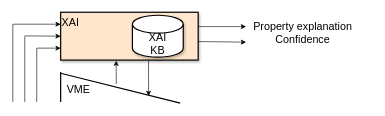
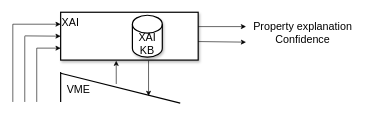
  <mxCell id="0" />
  <mxCell id="1" parent="0" />
- <mxCell id="2" value="XAI" style="rounded=0;whiteSpace=wrap;html=1;verticalAlign=top;align=left;shadow=1;fontSize=18;strokeWidth=2;fillColor=#ffe6cc;" vertex="1" parent="1"><mxGeometry x="100" y="20" width="230" height="80" as="geometry" /></mxCell>
+ <mxCell id="2" value="XAI" style="rounded=0;whiteSpace=wrap;html=1;verticalAlign=top;align=left;shadow=1;fontSize=18;strokeWidth=2;" vertex="1" parent="1"><mxGeometry x="100" y="20" width="230" height="80" as="geometry" /></mxCell>
  <mxCell id="3" value="" style="endArrow=classic;html=1;fontSize=18;entryX=0;entryY=0.25;entryDx=0;entryDy=0;" edge="1" parent="1" target="2"><mxGeometry width="50" height="50" relative="1" as="geometry"><mxPoint x="20" y="40" as="sourcePoint" /><mxPoint x="100" y="310" as="targetPoint" /></mxGeometry></mxCell>
  <mxCell id="4" value="" style="endArrow=classic;html=1;fontSize=18;" edge="1" parent="1"><mxGeometry width="50" height="50" relative="1" as="geometry"><mxPoint x="40" y="59.5" as="sourcePoint" /><mxPoint x="100" y="60" as="targetPoint" /></mxGeometry></mxCell>
  <mxCell id="5" value="" style="endArrow=classic;html=1;fontSize=18;entryX=0;entryY=0.25;entryDx=0;entryDy=0;" edge="1" parent="1"><mxGeometry width="50" height="50" relative="1" as="geometry"><mxPoint x="60" y="80" as="sourcePoint" /><mxPoint x="100" y="80" as="targetPoint" /></mxGeometry></mxCell>
  <mxCell id="6" value="" style="endArrow=none;html=1;fontSize=18;" edge="1" parent="1"><mxGeometry width="50" height="50" relative="1" as="geometry"><mxPoint x="20" y="170" as="sourcePoint" /><mxPoint x="20" y="40" as="targetPoint" /></mxGeometry></mxCell>
  <mxCell id="7" value="" style="endArrow=none;html=1;fontSize=18;" edge="1" parent="1"><mxGeometry width="50" height="50" relative="1" as="geometry"><mxPoint x="60" y="170" as="sourcePoint" /><mxPoint x="60" y="80" as="targetPoint" /></mxGeometry></mxCell>
  <mxCell id="8" value="" style="endArrow=none;html=1;fontSize=18;" edge="1" parent="1"><mxGeometry width="50" height="50" relative="1" as="geometry"><mxPoint x="40" y="170" as="sourcePoint" /><mxPoint x="40" y="60" as="targetPoint" /></mxGeometry></mxCell>
  <mxCell id="9" value="" style="endArrow=classic;html=1;fontSize=18;exitX=0.639;exitY=1.013;exitDx=0;exitDy=0;exitPerimeter=0;" edge="1" parent="1" source="2"><mxGeometry width="50" height="50" relative="1" as="geometry"><mxPoint x="240" y="140" as="sourcePoint" /><mxPoint x="247" y="160" as="targetPoint" /></mxGeometry></mxCell>
  <mxCell id="10" value="" style="endArrow=classic;html=1;fontSize=18;entryX=0.404;entryY=1.013;entryDx=0;entryDy=0;entryPerimeter=0;" edge="1" parent="1" target="2"><mxGeometry width="50" height="50" relative="1" as="geometry"><mxPoint x="193" y="140" as="sourcePoint" /><mxPoint x="257" y="170" as="targetPoint" /></mxGeometry></mxCell>
  <mxCell id="11" value="" style="endArrow=none;html=1;fontSize=18;strokeWidth=2;" edge="1" parent="1"><mxGeometry width="50" height="50" relative="1" as="geometry"><mxPoint x="100" y="122" as="sourcePoint" /><mxPoint x="300" y="172" as="targetPoint" /></mxGeometry></mxCell>
  <mxCell id="12" value="" style="endArrow=none;html=1;fontSize=18;strokeWidth=2;" edge="1" parent="1"><mxGeometry width="50" height="50" relative="1" as="geometry"><mxPoint x="100" y="170" as="sourcePoint" /><mxPoint x="100" y="120" as="targetPoint" /></mxGeometry></mxCell>
  <mxCell id="13" value="VME" style="text;html=1;strokeColor=none;fillColor=none;align=center;verticalAlign=middle;whiteSpace=wrap;rounded=0;shadow=1;fontSize=18;" vertex="1" parent="1"><mxGeometry x="110" y="140" width="40" height="20" as="geometry" /></mxCell>
  <mxCell id="14" value="" style="endArrow=classic;html=1;fontSize=18;entryX=0;entryY=0.25;entryDx=0;entryDy=0;" edge="1" parent="1"><mxGeometry width="50" height="50" relative="1" as="geometry"><mxPoint x="330" y="44" as="sourcePoint" /><mxPoint x="410" y="44" as="targetPoint" /></mxGeometry></mxCell>
  <mxCell id="15" value="" style="endArrow=classic;html=1;fontSize=18;" edge="1" parent="1"><mxGeometry width="50" height="50" relative="1" as="geometry"><mxPoint x="330" y="69" as="sourcePoint" /><mxPoint x="410" y="70" as="targetPoint" /></mxGeometry></mxCell>
  <mxCell id="16" value="Property explanation&lt;br&gt;Confidence" style="text;html=1;strokeColor=none;fillColor=none;align=center;verticalAlign=middle;whiteSpace=wrap;rounded=0;shadow=1;fontSize=18;" vertex="1" parent="1"><mxGeometry x="390" y="25" width="230" height="60" as="geometry" /></mxCell>
- <mxCell id="17" value="XAI&lt;br&gt;&lt;div style=&quot;&quot;&gt;&lt;span&gt;KB&lt;/span&gt;&lt;/div&gt;" style="shape=cylinder3;whiteSpace=wrap;html=1;boundedLbl=1;backgroundOutline=1;size=15;shadow=1;fontSize=18;strokeWidth=2;align=center;" vertex="1" parent="1"><mxGeometry x="220" y="25" width="85" height="70" as="geometry" /></mxCell>
+ <mxCell id="17" value="XAI&lt;br&gt;&lt;div style=&quot;&quot;&gt;&lt;span&gt;KB&lt;/span&gt;&lt;/div&gt;" style="shape=cylinder3;whiteSpace=wrap;html=1;boundedLbl=1;backgroundOutline=1;size=15;shadow=1;fontSize=18;strokeWidth=2;align=center;" vertex="1" parent="1"><mxGeometry x="220" y="25" width="50" height="70" as="geometry" /></mxCell>
